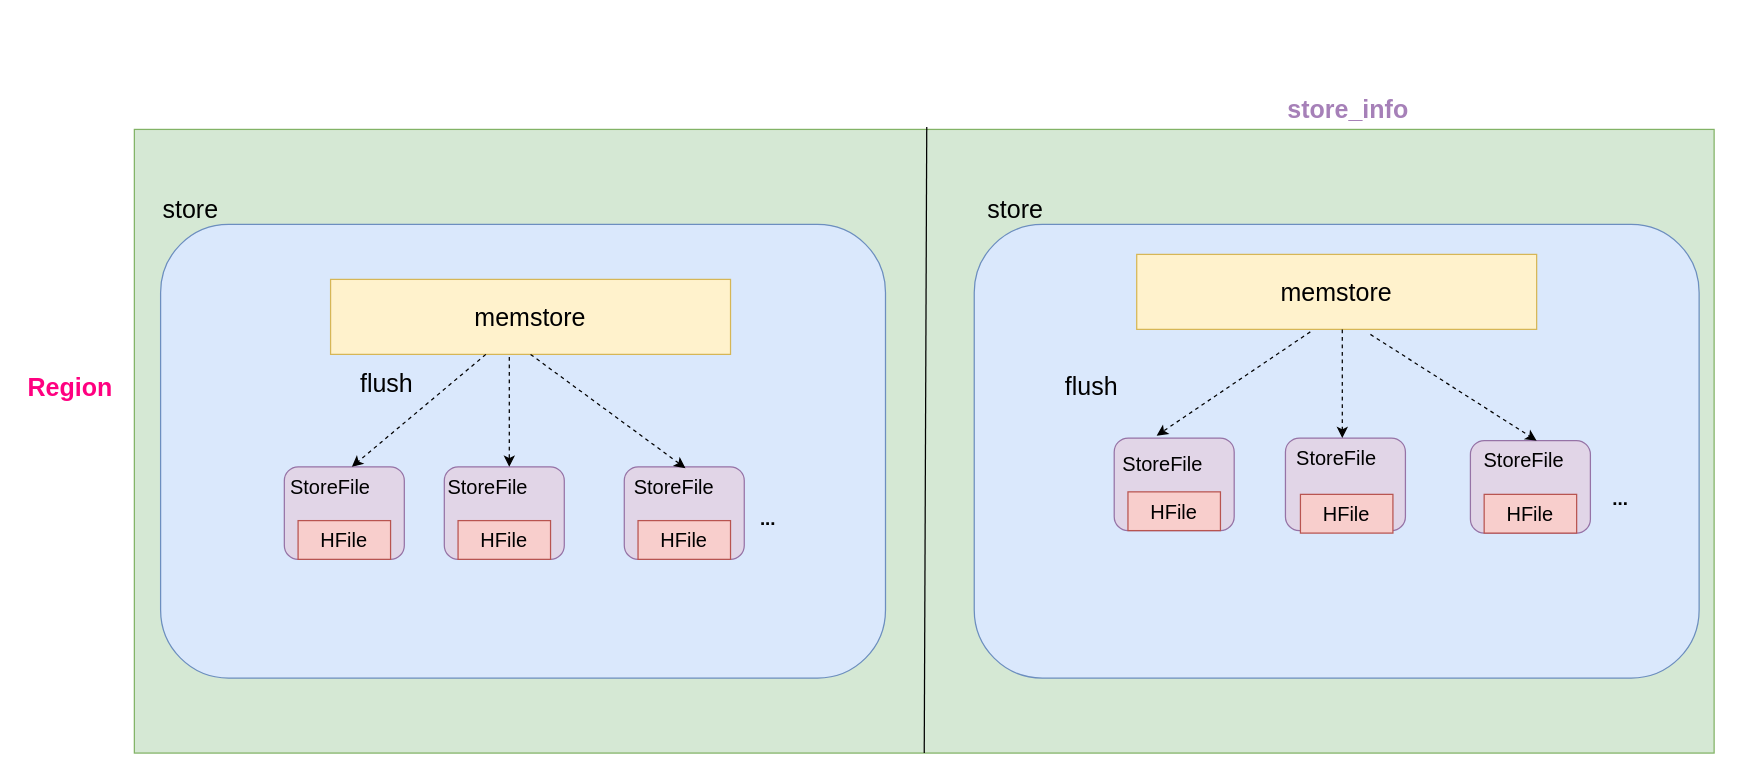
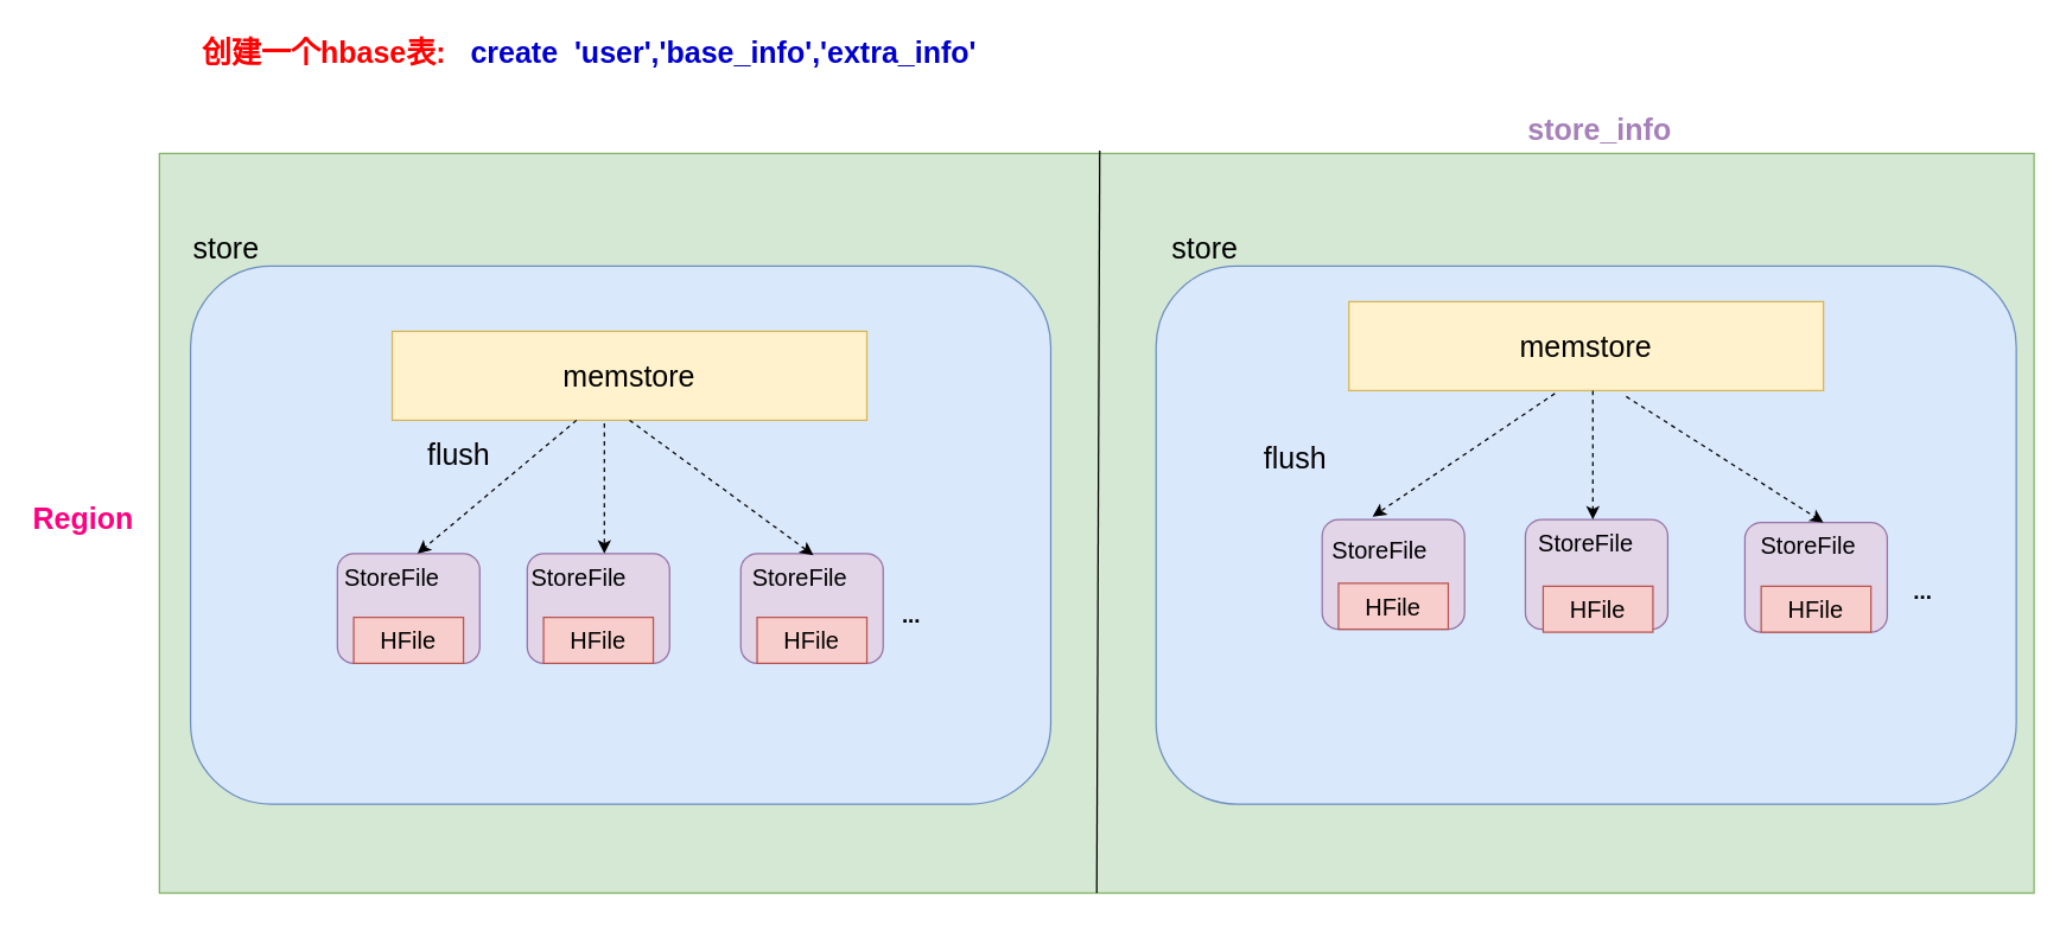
  <mxCell id="0" />
  <mxCell id="1" parent="0" />
  <mxCell id="2" value="" style="rounded=0;whiteSpace=wrap;html=1;fillColor=#d5e8d4;strokeColor=#82b366;" parent="1" vertex="1"><mxGeometry x="107" y="103" width="1264" height="499" as="geometry" /></mxCell>
  <mxCell id="3" value="" style="endArrow=none;html=1;exitX=0.5;exitY=1;exitDx=0;exitDy=0;" parent="1" source="2" edge="1"><mxGeometry width="50" height="50" relative="1" as="geometry"><mxPoint x="722" y="151" as="sourcePoint" /><mxPoint x="741" y="101" as="targetPoint" /></mxGeometry></mxCell>
  <mxCell id="4" value="" style="rounded=1;whiteSpace=wrap;html=1;fillColor=#dae8fc;strokeColor=#6c8ebf;" parent="1" vertex="1"><mxGeometry x="128" y="179" width="580" height="363" as="geometry" /></mxCell>
  <mxCell id="5" value="&lt;font style=&quot;font-size: 20px&quot;&gt;memstore&lt;/font&gt;" style="rounded=0;whiteSpace=wrap;html=1;fillColor=#fff2cc;strokeColor=#d6b656;" parent="1" vertex="1"><mxGeometry x="264" y="223" width="320" height="60" as="geometry" /></mxCell>
  <mxCell id="6" value="" style="rounded=1;whiteSpace=wrap;html=1;fillColor=#e1d5e7;strokeColor=#9673a6;" parent="1" vertex="1"><mxGeometry x="227" y="373" width="96" height="74" as="geometry" /></mxCell>
  <mxCell id="7" value="&lt;font style=&quot;font-size: 16px&quot;&gt;StoreFile&lt;/font&gt;" style="text;html=1;" parent="1" vertex="1"><mxGeometry x="230" y="373" width="68" height="28" as="geometry" /></mxCell>
  <mxCell id="8" value="&lt;font style=&quot;font-size: 16px&quot;&gt;HFile&lt;/font&gt;" style="rounded=0;whiteSpace=wrap;html=1;fillColor=#f8cecc;strokeColor=#b85450;" parent="1" vertex="1"><mxGeometry x="238" y="416" width="74" height="31" as="geometry" /></mxCell>
  <mxCell id="9" value="" style="rounded=1;whiteSpace=wrap;html=1;fillColor=#e1d5e7;strokeColor=#9673a6;" parent="1" vertex="1"><mxGeometry x="355" y="373" width="96" height="74" as="geometry" /></mxCell>
  <mxCell id="10" value="" style="rounded=1;whiteSpace=wrap;html=1;fillColor=#e1d5e7;strokeColor=#9673a6;" parent="1" vertex="1"><mxGeometry x="499" y="373" width="96" height="74" as="geometry" /></mxCell>
  <mxCell id="11" value="&lt;font style=&quot;font-size: 16px&quot;&gt;StoreFile&lt;/font&gt;" style="text;html=1;" parent="1" vertex="1"><mxGeometry x="356" y="373" width="68" height="28" as="geometry" /></mxCell>
  <mxCell id="12" value="&lt;font style=&quot;font-size: 16px&quot;&gt;HFile&lt;/font&gt;" style="rounded=0;whiteSpace=wrap;html=1;fillColor=#f8cecc;strokeColor=#b85450;" parent="1" vertex="1"><mxGeometry x="366" y="416" width="74" height="31" as="geometry" /></mxCell>
  <mxCell id="13" value="&lt;font style=&quot;font-size: 16px&quot;&gt;HFile&lt;/font&gt;" style="rounded=0;whiteSpace=wrap;html=1;fillColor=#f8cecc;strokeColor=#b85450;" parent="1" vertex="1"><mxGeometry x="510" y="416" width="74" height="31" as="geometry" /></mxCell>
  <mxCell id="14" value="&lt;font style=&quot;font-size: 16px&quot;&gt;StoreFile&lt;/font&gt;" style="text;html=1;" parent="1" vertex="1"><mxGeometry x="505" y="373" width="68" height="28" as="geometry" /></mxCell>
  <mxCell id="15" value="&lt;b&gt;&lt;font style=&quot;font-size: 15px&quot;&gt;...&lt;/font&gt;&lt;/b&gt;" style="text;html=1;resizable=0;points=[];autosize=1;align=left;verticalAlign=top;spacingTop=-4;" parent="1" vertex="1"><mxGeometry x="606" y="402.5" width="23" height="15" as="geometry" /></mxCell>
  <mxCell id="16" value="&lt;span style=&quot;font-size: 20px&quot;&gt;store&lt;/span&gt;" style="text;html=1;resizable=0;points=[];autosize=1;align=left;verticalAlign=top;spacingTop=-4;" parent="1" vertex="1"><mxGeometry x="128" y="152" width="54" height="17" as="geometry" /></mxCell>
  <mxCell id="17" value="&lt;font style=&quot;font-size: 20px&quot; color=&quot;#a680b8&quot;&gt;&lt;b&gt;store_info&lt;/b&gt;&lt;/font&gt;" style="text;html=1;resizable=0;points=[];autosize=1;align=left;verticalAlign=top;spacingTop=-4;" parent="1" vertex="1"><mxGeometry x="1028" y="71.5" width="106" height="17" as="geometry" /></mxCell>
  <mxCell id="18" value="" style="rounded=1;whiteSpace=wrap;html=1;fillColor=#dae8fc;strokeColor=#6c8ebf;" parent="1" vertex="1"><mxGeometry x="779" y="179" width="580" height="363" as="geometry" /></mxCell>
  <mxCell id="19" value="&lt;font style=&quot;font-size: 20px&quot;&gt;memstore&lt;/font&gt;" style="rounded=0;whiteSpace=wrap;html=1;fillColor=#fff2cc;strokeColor=#d6b656;" parent="1" vertex="1"><mxGeometry x="909" y="203" width="320" height="60" as="geometry" /></mxCell>
  <mxCell id="20" value="" style="endArrow=classic;html=1;exitX=0.434;exitY=1.033;exitDx=0;exitDy=0;exitPerimeter=0;dashed=1;entryX=0.354;entryY=-0.027;entryDx=0;entryDy=0;entryPerimeter=0;" parent="1" source="19" target="21" edge="1"><mxGeometry width="50" height="50" relative="1" as="geometry"><mxPoint x="927.04" y="263.02" as="sourcePoint" /><mxPoint x="924.461" y="352" as="targetPoint" /><Array as="points" /></mxGeometry></mxCell>
  <mxCell id="21" value="" style="rounded=1;whiteSpace=wrap;html=1;fillColor=#e1d5e7;strokeColor=#9673a6;" parent="1" vertex="1"><mxGeometry x="891" y="350" width="96" height="74" as="geometry" /></mxCell>
  <mxCell id="22" value="&lt;font style=&quot;font-size: 16px&quot;&gt;StoreFile&lt;/font&gt;" style="text;html=1;" parent="1" vertex="1"><mxGeometry x="896" y="355" width="68" height="28" as="geometry" /></mxCell>
  <mxCell id="23" value="&lt;font style=&quot;font-size: 16px&quot;&gt;HFile&lt;/font&gt;" style="rounded=0;whiteSpace=wrap;html=1;fillColor=#f8cecc;strokeColor=#b85450;" parent="1" vertex="1"><mxGeometry x="902" y="393" width="74" height="31" as="geometry" /></mxCell>
  <mxCell id="24" value="" style="rounded=1;whiteSpace=wrap;html=1;fillColor=#e1d5e7;strokeColor=#9673a6;" parent="1" vertex="1"><mxGeometry x="1028" y="350" width="96" height="74" as="geometry" /></mxCell>
  <mxCell id="25" value="&lt;font style=&quot;font-size: 16px&quot;&gt;StoreFile&lt;/font&gt;" style="text;html=1;" parent="1" vertex="1"><mxGeometry x="1035" y="350" width="68" height="28" as="geometry" /></mxCell>
  <mxCell id="26" value="&lt;font style=&quot;font-size: 16px&quot;&gt;HFile&lt;/font&gt;" style="rounded=0;whiteSpace=wrap;html=1;fillColor=#f8cecc;strokeColor=#b85450;" parent="1" vertex="1"><mxGeometry x="1040" y="395" width="74" height="31" as="geometry" /></mxCell>
  <mxCell id="27" value="" style="rounded=1;whiteSpace=wrap;html=1;fillColor=#e1d5e7;strokeColor=#9673a6;" parent="1" vertex="1"><mxGeometry x="1176" y="352" width="96" height="74" as="geometry" /></mxCell>
  <mxCell id="28" value="&lt;font style=&quot;font-size: 16px&quot;&gt;StoreFile&lt;/font&gt;" style="text;html=1;" parent="1" vertex="1"><mxGeometry x="1185" y="352" width="68" height="28" as="geometry" /></mxCell>
  <mxCell id="29" value="&lt;font style=&quot;font-size: 16px&quot;&gt;HFile&lt;/font&gt;" style="rounded=0;whiteSpace=wrap;html=1;fillColor=#f8cecc;strokeColor=#b85450;" parent="1" vertex="1"><mxGeometry x="1187" y="395" width="74" height="31" as="geometry" /></mxCell>
  <mxCell id="30" value="&lt;span style=&quot;font-size: 20px&quot;&gt;store&lt;/span&gt;" style="text;html=1;resizable=0;points=[];autosize=1;align=left;verticalAlign=top;spacingTop=-4;" parent="1" vertex="1"><mxGeometry x="788" y="152" width="54" height="17" as="geometry" /></mxCell>
+ <mxCell id="31" value="&lt;font style=&quot;font-size: 20px&quot;&gt;&lt;b&gt;&lt;font color=&quot;#ff0000&quot;&gt;创建一个hbase表:&lt;/font&gt;&amp;nbsp; &lt;font color=&quot;#0000cc&quot;&gt;&amp;nbsp;create&amp;nbsp; 'user','base_info','extra_info'&lt;br&gt;&lt;/font&gt;&lt;/b&gt;&lt;br&gt;&lt;/font&gt;" style="text;html=1;resizable=0;points=[];autosize=1;align=left;verticalAlign=top;spacingTop=-4;" parent="1" vertex="1"><mxGeometry x="134" y="20" width="532" height="34" as="geometry" /></mxCell>
  <mxCell id="32" value="" style="endArrow=classic;html=1;dashed=1;" parent="1" source="5" edge="1"><mxGeometry width="50" height="50" relative="1" as="geometry"><mxPoint x="281" y="313" as="sourcePoint" /><mxPoint x="281" y="373" as="targetPoint" /></mxGeometry></mxCell>
  <mxCell id="33" value="" style="endArrow=classic;html=1;dashed=1;entryX=0.75;entryY=0;entryDx=0;entryDy=0;" parent="1" target="11" edge="1"><mxGeometry width="50" height="50" relative="1" as="geometry"><mxPoint x="407" y="285" as="sourcePoint" /><mxPoint x="291" y="383" as="targetPoint" /></mxGeometry></mxCell>
  <mxCell id="34" value="" style="endArrow=classic;html=1;dashed=1;entryX=0.632;entryY=0.036;entryDx=0;entryDy=0;entryPerimeter=0;exitX=0.5;exitY=1;exitDx=0;exitDy=0;" parent="1" source="5" target="14" edge="1"><mxGeometry width="50" height="50" relative="1" as="geometry"><mxPoint x="408" y="295" as="sourcePoint" /><mxPoint x="417" y="383" as="targetPoint" /></mxGeometry></mxCell>
  <mxCell id="35" value="&lt;font style=&quot;font-size: 20px&quot;&gt;flush&lt;/font&gt;" style="text;html=1;resizable=0;points=[];autosize=1;align=left;verticalAlign=top;spacingTop=-4;" parent="1" vertex="1"><mxGeometry x="286" y="292" width="52" height="17" as="geometry" /></mxCell>
- <mxCell id="36" value="&lt;font style=&quot;font-size: 20px&quot; color=&quot;#ff0080&quot;&gt;&lt;b&gt;Region&lt;/b&gt;&lt;/font&gt;" style="text;html=1;resizable=0;points=[];autosize=1;align=left;verticalAlign=top;spacingTop=-4;" parent="1" vertex="1"><mxGeometry x="20" y="295" width="78" height="17" as="geometry" /></mxCell>
+ <mxCell id="36" value="&lt;font style=&quot;font-size: 20px&quot; color=&quot;#ff0080&quot;&gt;&lt;b&gt;Region&lt;/b&gt;&lt;/font&gt;" style="text;html=1;resizable=0;points=[];autosize=1;align=left;verticalAlign=top;spacingTop=-4;" parent="1" vertex="1"><mxGeometry x="20" y="335" width="78" height="17" as="geometry" /></mxCell>
  <mxCell id="37" value="&lt;font style=&quot;font-size: 20px&quot;&gt;flush&lt;/font&gt;" style="text;html=1;resizable=0;points=[];autosize=1;align=left;verticalAlign=top;spacingTop=-4;" parent="1" vertex="1"><mxGeometry x="850" y="293.5" width="52" height="17" as="geometry" /></mxCell>
  <mxCell id="38" value="" style="endArrow=classic;html=1;dashed=1;entryX=0.75;entryY=0;entryDx=0;entryDy=0;exitX=0.514;exitY=1;exitDx=0;exitDy=0;exitPerimeter=0;" parent="1" source="19" edge="1"><mxGeometry width="50" height="50" relative="1" as="geometry"><mxPoint x="1074" y="270" as="sourcePoint" /><mxPoint x="1073.5" y="350" as="targetPoint" /></mxGeometry></mxCell>
  <mxCell id="39" value="" style="endArrow=classic;html=1;dashed=1;entryX=0.632;entryY=0.036;entryDx=0;entryDy=0;entryPerimeter=0;" parent="1" edge="1"><mxGeometry width="50" height="50" relative="1" as="geometry"><mxPoint x="1096" y="267" as="sourcePoint" /><mxPoint x="1228.976" y="352.008" as="targetPoint" /></mxGeometry></mxCell>
  <mxCell id="40" value="&lt;b&gt;&lt;font style=&quot;font-size: 15px&quot;&gt;...&lt;/font&gt;&lt;/b&gt;" style="text;html=1;resizable=0;points=[];autosize=1;align=left;verticalAlign=top;spacingTop=-4;" vertex="1" parent="1"><mxGeometry x="1288" y="387" width="23" height="15" as="geometry" /></mxCell>
